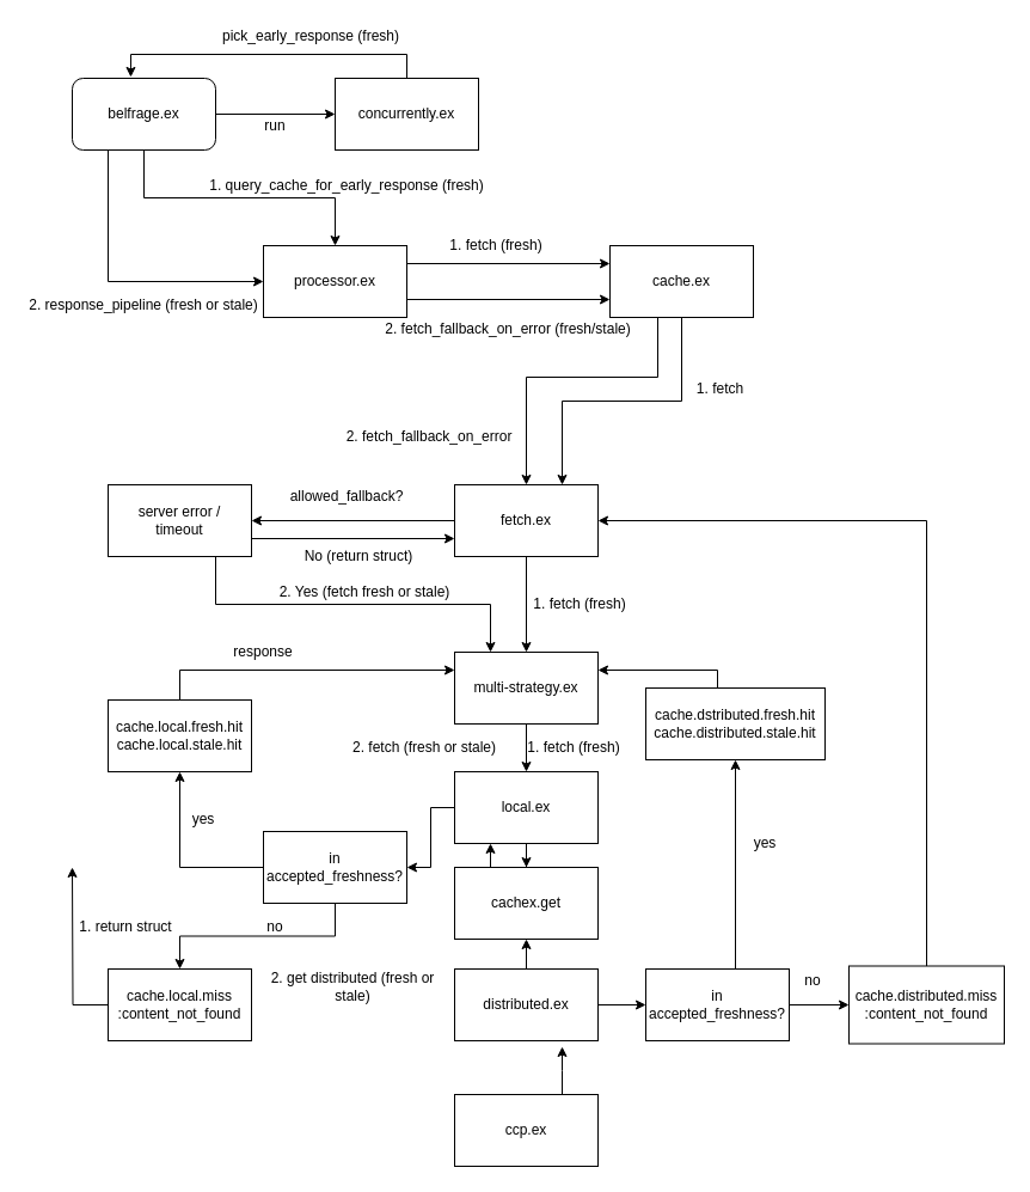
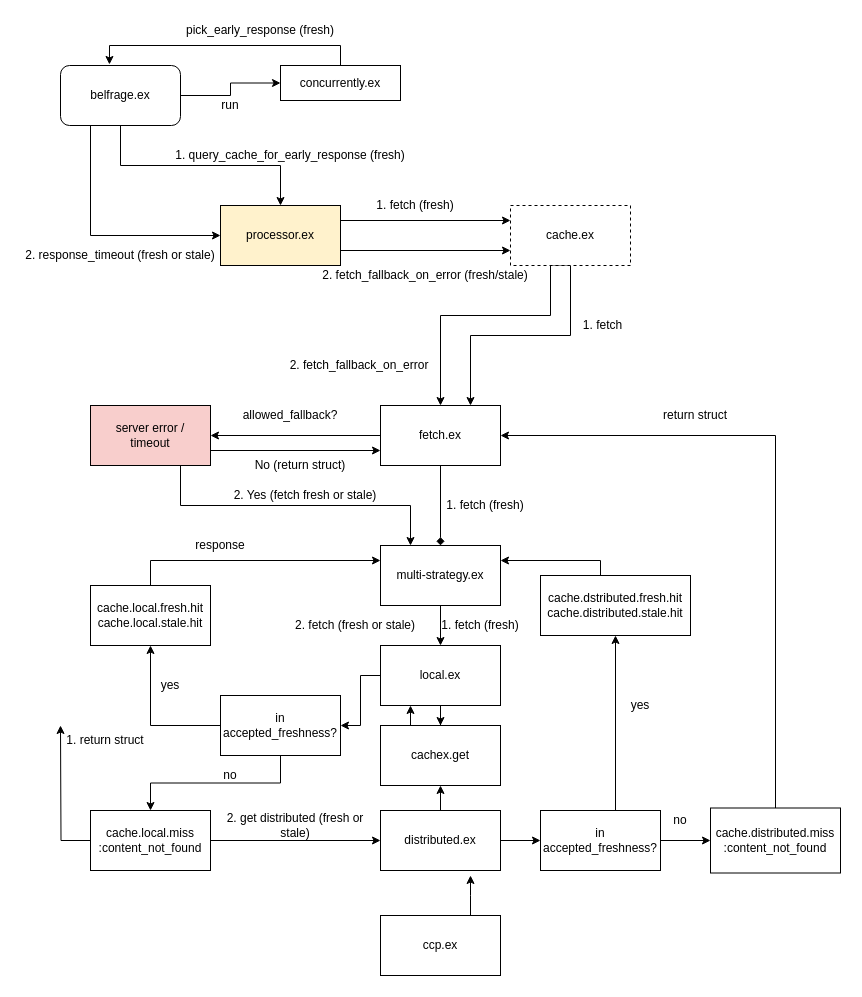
  <mxCell id="0" />
  <mxCell id="1" parent="0" />
  <mxCell id="2" style="edgeStyle=orthogonalEdgeStyle;rounded=0;orthogonalLoop=1;jettySize=auto;html=1;exitX=1;exitY=0.25;exitDx=0;exitDy=0;entryX=0;entryY=0.25;entryDx=0;entryDy=0;" parent="1" source="4" target="13" edge="1"><mxGeometry relative="1" as="geometry" /></mxCell>
  <mxCell id="3" style="edgeStyle=orthogonalEdgeStyle;rounded=0;orthogonalLoop=1;jettySize=auto;html=1;exitX=1;exitY=0.75;exitDx=0;exitDy=0;entryX=0;entryY=0.75;entryDx=0;entryDy=0;" parent="1" source="4" target="13" edge="1"><mxGeometry relative="1" as="geometry" /></mxCell>
- <mxCell id="4" value="processor.ex" style="rounded=0;whiteSpace=wrap;html=1;" parent="1" vertex="1"><mxGeometry x="220" y="205" width="120" height="60" as="geometry" /></mxCell>
+ <mxCell id="4" value="processor.ex" style="rounded=0;whiteSpace=wrap;html=1;fillColor=#fff2cc;" parent="1" vertex="1"><mxGeometry x="220" y="205" width="120" height="60" as="geometry" /></mxCell>
  <mxCell id="5" value="" style="edgeStyle=orthogonalEdgeStyle;rounded=0;orthogonalLoop=1;jettySize=auto;html=1;" parent="1" source="7" target="10" edge="1"><mxGeometry relative="1" as="geometry" /></mxCell>
  <mxCell id="6" style="edgeStyle=orthogonalEdgeStyle;rounded=0;orthogonalLoop=1;jettySize=auto;html=1;exitX=0.25;exitY=1;exitDx=0;exitDy=0;entryX=0;entryY=0.5;entryDx=0;entryDy=0;" parent="1" source="7" target="4" edge="1"><mxGeometry relative="1" as="geometry"><mxPoint x="90" y="235" as="targetPoint" /></mxGeometry></mxCell>
  <mxCell id="7" value="belfrage.ex" style="whiteSpace=wrap;html=1;rounded=1;" parent="1" vertex="1"><mxGeometry x="60" y="65" width="120" height="60" as="geometry" /></mxCell>
  <mxCell id="8" style="edgeStyle=orthogonalEdgeStyle;rounded=0;orthogonalLoop=1;jettySize=auto;html=1;exitX=0.5;exitY=1;exitDx=0;exitDy=0;entryX=0.5;entryY=0;entryDx=0;entryDy=0;" parent="1" source="7" target="4" edge="1"><mxGeometry relative="1" as="geometry"><mxPoint x="120" y="265" as="targetPoint" /></mxGeometry></mxCell>
  <mxCell id="9" style="edgeStyle=orthogonalEdgeStyle;rounded=0;orthogonalLoop=1;jettySize=auto;html=1;exitX=0.5;exitY=0;exitDx=0;exitDy=0;entryX=0.408;entryY=-0.017;entryDx=0;entryDy=0;entryPerimeter=0;" parent="1" source="10" target="7" edge="1"><mxGeometry relative="1" as="geometry"><mxPoint x="120" y="55" as="targetPoint" /></mxGeometry></mxCell>
- <mxCell id="10" value="concurrently.ex" style="rounded=0;whiteSpace=wrap;html=1;" parent="1" vertex="1"><mxGeometry x="280" y="65" width="120" height="60" as="geometry" /></mxCell>
+ <mxCell id="10" value="concurrently.ex" style="rounded=0;whiteSpace=wrap;html=1;" parent="1" vertex="1"><mxGeometry x="280" y="65" width="120" height="35" as="geometry" /></mxCell>
  <mxCell id="11" style="edgeStyle=orthogonalEdgeStyle;rounded=0;orthogonalLoop=1;jettySize=auto;html=1;exitX=0.5;exitY=1;exitDx=0;exitDy=0;entryX=0.75;entryY=0;entryDx=0;entryDy=0;" parent="1" source="13" target="16" edge="1"><mxGeometry relative="1" as="geometry" /></mxCell>
  <mxCell id="12" style="edgeStyle=orthogonalEdgeStyle;rounded=0;orthogonalLoop=1;jettySize=auto;html=1;exitX=0.5;exitY=1;exitDx=0;exitDy=0;entryX=0.5;entryY=0;entryDx=0;entryDy=0;" parent="1" source="13" target="16" edge="1"><mxGeometry relative="1" as="geometry"><mxPoint x="280" y="485" as="targetPoint" /><Array as="points"><mxPoint x="550" y="265" /><mxPoint x="550" y="315" /><mxPoint x="440" y="315" /></Array></mxGeometry></mxCell>
- <mxCell id="13" value="cache.ex" style="rounded=0;whiteSpace=wrap;html=1;" parent="1" vertex="1"><mxGeometry x="510" y="205" width="120" height="60" as="geometry" /></mxCell>
- <mxCell id="14" value="" style="edgeStyle=orthogonalEdgeStyle;rounded=0;orthogonalLoop=1;jettySize=auto;html=1;" parent="1" source="16" target="18" edge="1"><mxGeometry relative="1" as="geometry" /></mxCell>
+ <mxCell id="13" value="cache.ex" style="rounded=0;whiteSpace=wrap;html=1;dashed=1;" parent="1" vertex="1"><mxGeometry x="510" y="205" width="120" height="60" as="geometry" /></mxCell>
+ <mxCell id="14" value="" style="edgeStyle=orthogonalEdgeStyle;rounded=0;orthogonalLoop=1;jettySize=auto;html=1;endArrow=diamond;" parent="1" source="16" target="18" edge="1"><mxGeometry relative="1" as="geometry" /></mxCell>
  <mxCell id="15" style="edgeStyle=orthogonalEdgeStyle;rounded=0;orthogonalLoop=1;jettySize=auto;html=1;exitX=0;exitY=0.5;exitDx=0;exitDy=0;entryX=1;entryY=0.5;entryDx=0;entryDy=0;" parent="1" source="16" target="60" edge="1"><mxGeometry relative="1" as="geometry" /></mxCell>
  <mxCell id="16" value="fetch.ex" style="rounded=0;whiteSpace=wrap;html=1;" parent="1" vertex="1"><mxGeometry x="380" y="405" width="120" height="60" as="geometry" /></mxCell>
  <mxCell id="17" value="" style="edgeStyle=orthogonalEdgeStyle;rounded=0;orthogonalLoop=1;jettySize=auto;html=1;" parent="1" source="18" target="26" edge="1"><mxGeometry relative="1" as="geometry" /></mxCell>
  <mxCell id="18" value="multi-strategy.ex" style="rounded=0;whiteSpace=wrap;html=1;" parent="1" vertex="1"><mxGeometry x="380" y="545" width="120" height="60" as="geometry" /></mxCell>
  <mxCell id="19" value="" style="edgeStyle=orthogonalEdgeStyle;rounded=0;orthogonalLoop=1;jettySize=auto;html=1;" parent="1" source="21" target="35" edge="1"><mxGeometry relative="1" as="geometry" /></mxCell>
  <mxCell id="20" style="edgeStyle=orthogonalEdgeStyle;rounded=0;orthogonalLoop=1;jettySize=auto;html=1;exitX=1;exitY=0.5;exitDx=0;exitDy=0;entryX=0;entryY=0.5;entryDx=0;entryDy=0;" parent="1" source="21" target="43" edge="1"><mxGeometry relative="1" as="geometry" /></mxCell>
  <mxCell id="21" value="distributed.ex" style="rounded=0;whiteSpace=wrap;html=1;" parent="1" vertex="1"><mxGeometry x="380" y="810" width="120" height="60" as="geometry" /></mxCell>
  <mxCell id="22" style="edgeStyle=orthogonalEdgeStyle;rounded=0;orthogonalLoop=1;jettySize=auto;html=1;exitX=0.75;exitY=0;exitDx=0;exitDy=0;" parent="1" source="23" edge="1"><mxGeometry relative="1" as="geometry"><mxPoint x="470" y="875" as="targetPoint" /></mxGeometry></mxCell>
  <mxCell id="23" value="ccp.ex" style="rounded=0;whiteSpace=wrap;html=1;" parent="1" vertex="1"><mxGeometry x="380" y="915" width="120" height="60" as="geometry" /></mxCell>
  <mxCell id="24" value="" style="edgeStyle=orthogonalEdgeStyle;rounded=0;orthogonalLoop=1;jettySize=auto;html=1;" parent="1" source="26" target="35" edge="1"><mxGeometry relative="1" as="geometry" /></mxCell>
  <mxCell id="25" value="" style="edgeStyle=orthogonalEdgeStyle;rounded=0;orthogonalLoop=1;jettySize=auto;html=1;" parent="1" source="26" target="29" edge="1"><mxGeometry relative="1" as="geometry" /></mxCell>
  <mxCell id="26" value="local.ex" style="rounded=0;whiteSpace=wrap;html=1;" parent="1" vertex="1"><mxGeometry x="380" y="645" width="120" height="60" as="geometry" /></mxCell>
  <mxCell id="27" value="" style="edgeStyle=orthogonalEdgeStyle;rounded=0;orthogonalLoop=1;jettySize=auto;html=1;" parent="1" source="29" target="31" edge="1"><mxGeometry relative="1" as="geometry" /></mxCell>
  <mxCell id="28" style="edgeStyle=orthogonalEdgeStyle;rounded=0;orthogonalLoop=1;jettySize=auto;html=1;exitX=0.5;exitY=1;exitDx=0;exitDy=0;entryX=0.5;entryY=0;entryDx=0;entryDy=0;" parent="1" source="29" target="33" edge="1"><mxGeometry relative="1" as="geometry" /></mxCell>
  <mxCell id="29" value="in accepted_freshness?" style="rounded=0;whiteSpace=wrap;html=1;" parent="1" vertex="1"><mxGeometry x="220" y="695" width="120" height="60" as="geometry" /></mxCell>
  <mxCell id="30" style="edgeStyle=orthogonalEdgeStyle;rounded=0;orthogonalLoop=1;jettySize=auto;html=1;exitX=0.25;exitY=0;exitDx=0;exitDy=0;entryX=0;entryY=0.25;entryDx=0;entryDy=0;" parent="1" source="31" target="18" edge="1"><mxGeometry relative="1" as="geometry"><mxPoint x="70" y="535" as="targetPoint" /><Array as="points"><mxPoint x="150" y="585" /><mxPoint x="150" y="560" /></Array></mxGeometry></mxCell>
  <mxCell id="31" value="cache.local.fresh.hit&lt;br&gt;cache.local.stale.hit" style="rounded=0;whiteSpace=wrap;html=1;" parent="1" vertex="1"><mxGeometry x="90" y="585" width="120" height="60" as="geometry" /></mxCell>
  <mxCell id="32" style="edgeStyle=orthogonalEdgeStyle;rounded=0;orthogonalLoop=1;jettySize=auto;html=1;exitX=0;exitY=0.5;exitDx=0;exitDy=0;" parent="1" source="33" edge="1"><mxGeometry relative="1" as="geometry"><mxPoint x="60" y="725" as="targetPoint" /></mxGeometry></mxCell>
  <mxCell id="33" value="cache.local.miss&lt;br&gt;:content_not_found" style="rounded=0;whiteSpace=wrap;html=1;" parent="1" vertex="1"><mxGeometry x="90" y="810" width="120" height="60" as="geometry" /></mxCell>
  <mxCell id="34" style="edgeStyle=orthogonalEdgeStyle;rounded=0;orthogonalLoop=1;jettySize=auto;html=1;exitX=0.25;exitY=0;exitDx=0;exitDy=0;entryX=0.25;entryY=1;entryDx=0;entryDy=0;" parent="1" source="35" target="26" edge="1"><mxGeometry relative="1" as="geometry" /></mxCell>
  <mxCell id="35" value="cachex.get" style="rounded=0;whiteSpace=wrap;html=1;" parent="1" vertex="1"><mxGeometry x="380" y="725" width="120" height="60" as="geometry" /></mxCell>
  <mxCell id="36" value="1. fetch" style="text;html=1;strokeColor=none;fillColor=none;align=center;verticalAlign=middle;whiteSpace=wrap;rounded=0;" parent="1" vertex="1"><mxGeometry x="580" y="315" width="45" height="20" as="geometry" /></mxCell>
  <mxCell id="37" value="2. fetch_fallback_on_error" style="text;html=1;strokeColor=none;fillColor=none;align=center;verticalAlign=middle;whiteSpace=wrap;rounded=0;" parent="1" vertex="1"><mxGeometry x="284" y="355" width="150" height="20" as="geometry" /></mxCell>
  <mxCell id="38" value="yes" style="text;html=1;strokeColor=none;fillColor=none;align=center;verticalAlign=middle;whiteSpace=wrap;rounded=0;" parent="1" vertex="1"><mxGeometry x="150" y="675" width="40" height="20" as="geometry" /></mxCell>
  <mxCell id="39" value="no" style="text;html=1;strokeColor=none;fillColor=none;align=center;verticalAlign=middle;whiteSpace=wrap;rounded=0;" parent="1" vertex="1"><mxGeometry x="210" y="765" width="40" height="20" as="geometry" /></mxCell>
  <mxCell id="40" value="response" style="text;html=1;strokeColor=none;fillColor=none;align=center;verticalAlign=middle;whiteSpace=wrap;rounded=0;" parent="1" vertex="1"><mxGeometry x="200" y="535" width="40" height="20" as="geometry" /></mxCell>
  <mxCell id="41" style="edgeStyle=orthogonalEdgeStyle;rounded=0;orthogonalLoop=1;jettySize=auto;html=1;exitX=0.5;exitY=0;exitDx=0;exitDy=0;entryX=0.5;entryY=1;entryDx=0;entryDy=0;" parent="1" source="43" target="45" edge="1"><mxGeometry relative="1" as="geometry"><Array as="points"><mxPoint x="615" y="810" /></Array></mxGeometry></mxCell>
  <mxCell id="42" style="edgeStyle=orthogonalEdgeStyle;rounded=0;orthogonalLoop=1;jettySize=auto;html=1;exitX=1;exitY=0.5;exitDx=0;exitDy=0;entryX=0;entryY=0.5;entryDx=0;entryDy=0;" parent="1" source="43" target="48" edge="1"><mxGeometry relative="1" as="geometry" /></mxCell>
  <mxCell id="43" value="in accepted_freshness?" style="rounded=0;whiteSpace=wrap;html=1;" parent="1" vertex="1"><mxGeometry x="540" y="810" width="120" height="60" as="geometry" /></mxCell>
  <mxCell id="44" style="edgeStyle=orthogonalEdgeStyle;rounded=0;orthogonalLoop=1;jettySize=auto;html=1;exitX=0.5;exitY=0;exitDx=0;exitDy=0;entryX=1;entryY=0.25;entryDx=0;entryDy=0;" parent="1" source="45" target="18" edge="1"><mxGeometry relative="1" as="geometry"><mxPoint x="600" y="555" as="targetPoint" /><Array as="points"><mxPoint x="600" y="560" /></Array></mxGeometry></mxCell>
  <mxCell id="45" value="cache.dstributed.fresh.hit&lt;br&gt;cache.distributed.stale.hit" style="rounded=0;whiteSpace=wrap;html=1;" parent="1" vertex="1"><mxGeometry x="540" y="575" width="150" height="60" as="geometry" /></mxCell>
  <mxCell id="46" value="yes" style="text;html=1;strokeColor=none;fillColor=none;align=center;verticalAlign=middle;whiteSpace=wrap;rounded=0;" parent="1" vertex="1"><mxGeometry x="620" y="695" width="40" height="20" as="geometry" /></mxCell>
  <mxCell id="47" style="edgeStyle=orthogonalEdgeStyle;rounded=0;orthogonalLoop=1;jettySize=auto;html=1;exitX=0.5;exitY=0;exitDx=0;exitDy=0;entryX=1;entryY=0.5;entryDx=0;entryDy=0;" parent="1" source="48" target="16" edge="1"><mxGeometry relative="1" as="geometry"><mxPoint x="775" y="445" as="targetPoint" /></mxGeometry></mxCell>
  <mxCell id="48" value="cache.distributed.miss&lt;br&gt;:content_not_found" style="rounded=0;whiteSpace=wrap;html=1;" parent="1" vertex="1"><mxGeometry x="710" y="807.5" width="130" height="65" as="geometry" /></mxCell>
  <mxCell id="49" value="no" style="text;html=1;strokeColor=none;fillColor=none;align=center;verticalAlign=middle;whiteSpace=wrap;rounded=0;" parent="1" vertex="1"><mxGeometry x="660" y="810" width="40" height="20" as="geometry" /></mxCell>
+ <mxCell id="50" value="return struct" style="text;html=1;strokeColor=none;fillColor=none;align=center;verticalAlign=middle;whiteSpace=wrap;rounded=0;" parent="1" vertex="1"><mxGeometry x="640" y="405" width="110" height="20" as="geometry" /></mxCell>
  <mxCell id="51" value="run" style="text;html=1;strokeColor=none;fillColor=none;align=center;verticalAlign=middle;whiteSpace=wrap;rounded=0;" parent="1" vertex="1"><mxGeometry x="210" y="95" width="40" height="20" as="geometry" /></mxCell>
  <mxCell id="52" value="1. query_cache_for_early_response (fresh)" style="text;html=1;strokeColor=none;fillColor=none;align=center;verticalAlign=middle;whiteSpace=wrap;rounded=0;" parent="1" vertex="1"><mxGeometry x="170" y="145" width="240" height="20" as="geometry" /></mxCell>
  <mxCell id="53" value="1. fetch (fresh)" style="text;html=1;strokeColor=none;fillColor=none;align=center;verticalAlign=middle;whiteSpace=wrap;rounded=0;" parent="1" vertex="1"><mxGeometry x="370" y="195" width="90" height="20" as="geometry" /></mxCell>
  <mxCell id="54" value="pick_early_response (fresh)" style="text;html=1;strokeColor=none;fillColor=none;align=center;verticalAlign=middle;whiteSpace=wrap;rounded=0;" parent="1" vertex="1"><mxGeometry x="175" y="20" width="170" height="20" as="geometry" /></mxCell>
- <mxCell id="55" value="2. response_pipeline (fresh or stale)" style="text;html=1;strokeColor=none;fillColor=none;align=center;verticalAlign=middle;whiteSpace=wrap;rounded=0;" parent="1" vertex="1"><mxGeometry y="245" width="200" height="20" as="geometry" x="20" /></mxCell>
+ <mxCell id="55" value="2. response_timeout (fresh or stale)" style="text;html=1;strokeColor=none;fillColor=none;align=center;verticalAlign=middle;whiteSpace=wrap;rounded=0;" parent="1" vertex="1"><mxGeometry y="245" width="200" height="20" as="geometry" x="20" /></mxCell>
  <mxCell id="56" value="2. fetch_fallback_on_error (fresh/stale)" style="text;html=1;strokeColor=none;fillColor=none;align=center;verticalAlign=middle;whiteSpace=wrap;rounded=0;" parent="1" vertex="1"><mxGeometry x="320" y="265" width="210" height="20" as="geometry" /></mxCell>
+ <mxCell id="57" style="edgeStyle=orthogonalEdgeStyle;rounded=0;orthogonalLoop=1;jettySize=auto;html=1;entryX=0;entryY=0.5;entryDx=0;entryDy=0;exitX=1;exitY=0.5;exitDx=0;exitDy=0;" parent="1" source="33" target="21" edge="1"><mxGeometry relative="1" as="geometry"><mxPoint x="320" y="835" as="targetPoint" /><mxPoint x="270" y="840" as="sourcePoint" /></mxGeometry></mxCell>
  <mxCell id="58" style="edgeStyle=orthogonalEdgeStyle;rounded=0;orthogonalLoop=1;jettySize=auto;html=1;exitX=1;exitY=0.75;exitDx=0;exitDy=0;entryX=0;entryY=0.75;entryDx=0;entryDy=0;" parent="1" source="60" target="16" edge="1"><mxGeometry relative="1" as="geometry" /></mxCell>
  <mxCell id="59" style="edgeStyle=orthogonalEdgeStyle;rounded=0;orthogonalLoop=1;jettySize=auto;html=1;exitX=0.75;exitY=1;exitDx=0;exitDy=0;entryX=0.25;entryY=0;entryDx=0;entryDy=0;" parent="1" source="60" target="18" edge="1"><mxGeometry relative="1" as="geometry"><mxPoint x="391" y="545" as="targetPoint" /></mxGeometry></mxCell>
- <mxCell id="60" value="&amp;nbsp;server error /&amp;nbsp; timeout" style="rounded=0;whiteSpace=wrap;html=1;" parent="1" vertex="1"><mxGeometry x="90" y="405" width="120" height="60" as="geometry" /></mxCell>
+ <mxCell id="60" value="&amp;nbsp;server error /&amp;nbsp; timeout" style="rounded=0;whiteSpace=wrap;html=1;fillColor=#f8cecc;" parent="1" vertex="1"><mxGeometry x="90" y="405" width="120" height="60" as="geometry" /></mxCell>
  <mxCell id="61" value="No (return struct)" style="text;html=1;strokeColor=none;fillColor=none;align=center;verticalAlign=middle;whiteSpace=wrap;rounded=0;" parent="1" vertex="1"><mxGeometry x="220" y="455" width="160" height="20" as="geometry" /></mxCell>
  <mxCell id="62" value="&lt;span style=&quot;font-family: helvetica; font-size: 12px; font-style: normal; font-weight: 400; letter-spacing: normal; text-align: center; text-indent: 0px; text-transform: none; word-spacing: 0px; float: none; display: inline;&quot;&gt;allowed_fallback?&lt;/span&gt;" style="text;html=1;strokeColor=none;fillColor=none;align=center;verticalAlign=middle;whiteSpace=wrap;rounded=0;labelBackgroundColor=#ffffff;fontColor=#000000;" parent="1" vertex="1"><mxGeometry x="230" y="405" width="120" height="20" as="geometry" /></mxCell>
  <mxCell id="63" value="2. Yes (fetch fresh or stale)" style="text;html=1;strokeColor=none;fillColor=none;align=center;verticalAlign=middle;whiteSpace=wrap;rounded=0;" parent="1" vertex="1"><mxGeometry x="220" y="485" width="170" height="20" as="geometry" /></mxCell>
  <mxCell id="64" value="1. fetch (fresh)" style="text;html=1;strokeColor=none;fillColor=none;align=center;verticalAlign=middle;whiteSpace=wrap;rounded=0;" parent="1" vertex="1"><mxGeometry x="440" y="495" width="90" height="20" as="geometry" /></mxCell>
  <mxCell id="65" value="2. get distributed (fresh or stale)" style="text;html=1;strokeColor=none;fillColor=none;align=center;verticalAlign=middle;whiteSpace=wrap;rounded=0;" parent="1" vertex="1"><mxGeometry x="220" y="815" width="150" height="20" as="geometry" /></mxCell>
- <mxCell id="66" value="1. return struct" style="text;html=1;strokeColor=none;fillColor=none;align=center;verticalAlign=middle;whiteSpace=wrap;rounded=0;" parent="1" vertex="1"><mxGeometry x="50" y="765" width="110" height="20" as="geometry" /></mxCell>
+ <mxCell id="66" value="1. return struct" style="text;html=1;strokeColor=none;fillColor=none;align=center;verticalAlign=middle;whiteSpace=wrap;rounded=0;" parent="1" vertex="1"><mxGeometry x="50" y="730" width="110" height="20" as="geometry" /></mxCell>
  <mxCell id="67" value="2. fetch (fresh or stale)" style="text;html=1;strokeColor=none;fillColor=none;align=center;verticalAlign=middle;whiteSpace=wrap;rounded=0;" parent="1" vertex="1"><mxGeometry x="290" y="615" width="130" height="20" as="geometry" /></mxCell>
  <mxCell id="68" value="1. fetch (fresh)" style="text;html=1;strokeColor=none;fillColor=none;align=center;verticalAlign=middle;whiteSpace=wrap;rounded=0;" parent="1" vertex="1"><mxGeometry x="440" y="615" width="80" height="20" as="geometry" /></mxCell>
